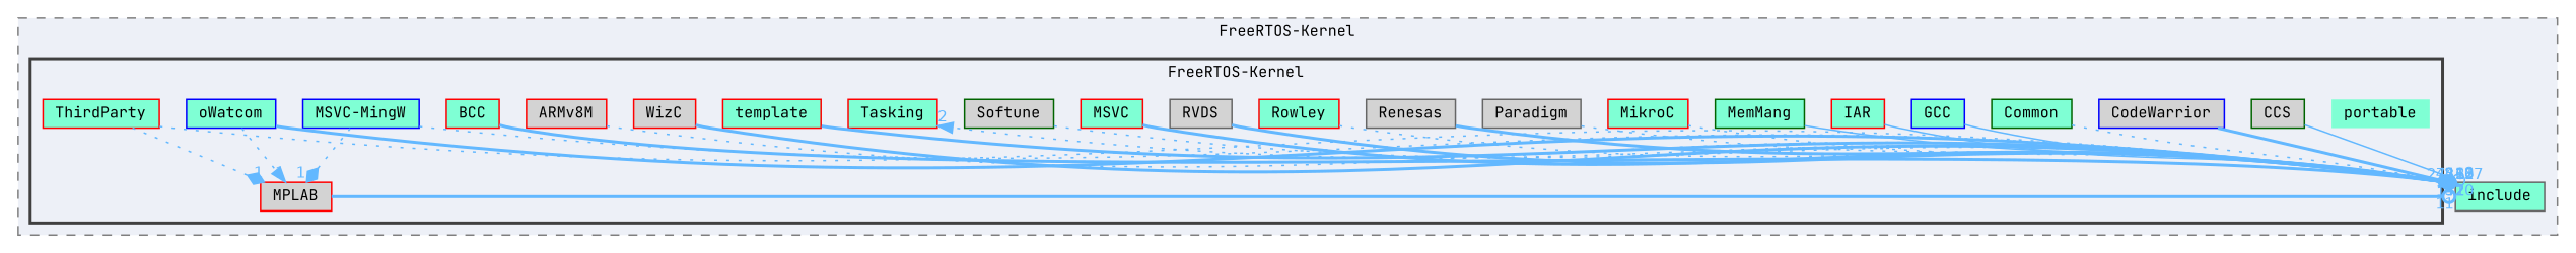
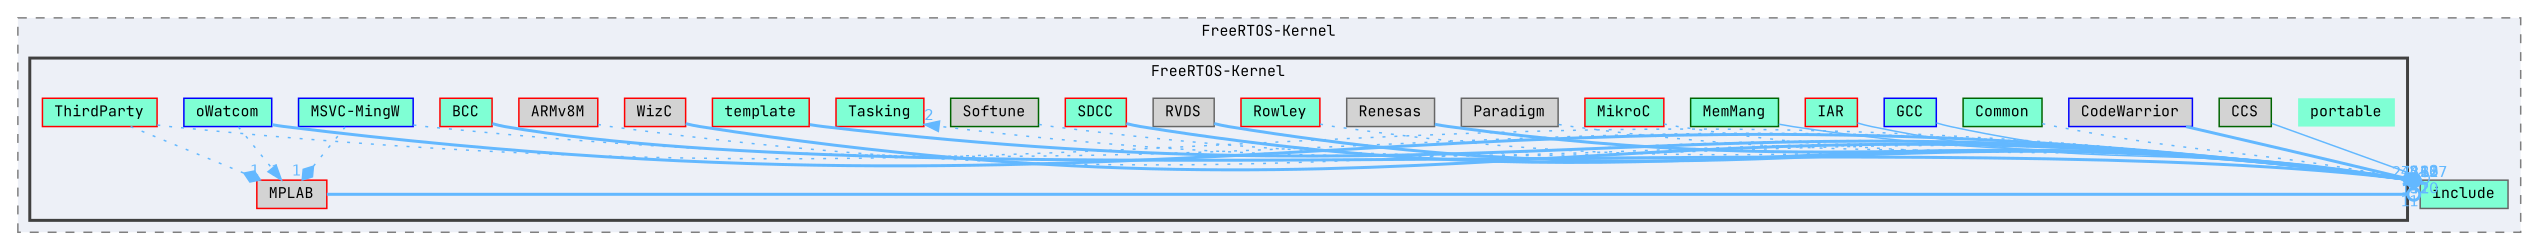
  digraph {
    compound=true
    fontname="JetBrains Mono"
    node [color=red fillcolor=aquamarine fontname="JetBrains Mono" fontsize=10 shape=box style=filled]
    edge [arrowhead=diamond color=steelblue1 fontcolor=steelblue1 fontname="JetBrains Mono" fontsize=10 headlabel=2 labeldistance=1.5 labelfontname=Helvetica labelfontsize=10 style=dotted]
    n1 [height=0.2 label=portable shape=plaintext width=0.4]
    n2 [fillcolor=lightgrey height=0.2 label=ARMv8M width=0.4]
    n3 [height=0.2 label=BCC width=0.4]
    n4 [color=darkgreen fillcolor=lightgrey height=0.2 label=CCS width=0.4]
    n5 [color=blue fillcolor=lightgrey height=0.2 label=CodeWarrior width=0.4]
    n6 [color=darkgreen height=0.2 label=Common width=0.4]
    n7 [color=blue height=0.2 label=GCC width=0.4]
    n8 [height=0.2 label=IAR width=0.4]
    n9 [color=darkgreen height=0.2 label=MemMang width=0.4]
    n10 [height=0.2 label=MikroC width=0.4]
    n11 [fillcolor=lightgrey height=0.2 label=MPLAB width=0.4]
    n12 [color=blue height=0.2 label="MSVC-MingW" width=0.4]
    n13 [color=blue height=0.2 label=oWatcom width=0.4]
    n14 [color=gray40 fillcolor=lightgrey height=0.2 label=Paradigm width=0.4]
    n15 [color=gray40 fillcolor=lightgrey height=0.2 label=Renesas width=0.4]
    n16 [height=0.2 label=Rowley width=0.4]
    n17 [color=gray40 fillcolor=lightgrey height=0.2 label=RVDS width=0.4]
-   n18 [height=0.2 label=MSVC width=0.4]
+   n18 [height=0.2 label=SDCC width=0.4]
    n19 [color=darkgreen fillcolor=lightgrey height=0.2 label=Softune width=0.4]
    n20 [height=0.2 label=Tasking width=0.4]
    n21 [height=0.2 label=template width=0.4]
    n22 [height=0.2 label=ThirdParty width=0.4]
    n23 [fillcolor=lightgrey height=0.2 label=WizC width=0.4]
    n24 [color=gray40 height=0.2 label=include width=0.4]
    subgraph cluster_1 {
      bgcolor="#edf0f7"
      fontsize=10
      label="FreeRTOS-Kernel"
      pencolor=grey50
      style="filled,dashed"
      n24
      subgraph cluster_2 {
        bgcolor="#edf0f7"
        fontsize=10
        label="FreeRTOS-Kernel"
        pencolor=grey25
        style="filled,bold"
        n1
        n2
        n3
        n4
        n5
        n6
        n7
        n8
        n9
        n10
        n11
        n12
        n13
        n14
        n15
        n16
        n17
        n18
        n19
        n20
        n21
        n22
        n23
      }
    }
    n2 -> n24 [headlabel=42]
    n3 -> n24 [arrowhead=odot headlabel=5 style=bold]
    n4 -> n24 [arrowhead=odot headlabel=8 style=solid]
    n5 -> n24 [headlabel=6 style=bold]
    n6 -> n24 [arrowhead=odot headlabel=15]
    n7 -> n24 [headlabel=275 style=solid]
    n8 -> n24 [arrowhead=odot headlabel=117 style=solid]
    n9 -> n24 [headlabel=10 style=solid]
    n10 -> n24 [arrowhead=odot]
    n11 -> n24 [arrowhead=odot headlabel=11 style=bold]
    n12 -> n11 [headlabel=1]
    n12 -> n24
    n13 -> n11 [arrowhead=normal headlabel=1]
    n13 -> n24 [arrowhead=odot headlabel=5 style=bold]
    n14 -> n24 [headlabel=4]
    n15 -> n24 [headlabel=12 style=bold]
    n16 -> n24 [arrowhead=odot]
    n17 -> n24 [arrowhead=odot headlabel=23 style=bold]
    n18 -> n24 [style=bold]
    n19 -> n24 [arrowhead=odot headlabel=4]
    n21 -> n24 [style=bold]
    n22 -> n11 [headlabel=1]
    n22 -> n24 [arrowhead=normal headlabel=50]
    n23 -> n24 [arrowhead=normal headlabel=4 style=bold]
    n24 -> n20 [arrowhead=normal]
  }
